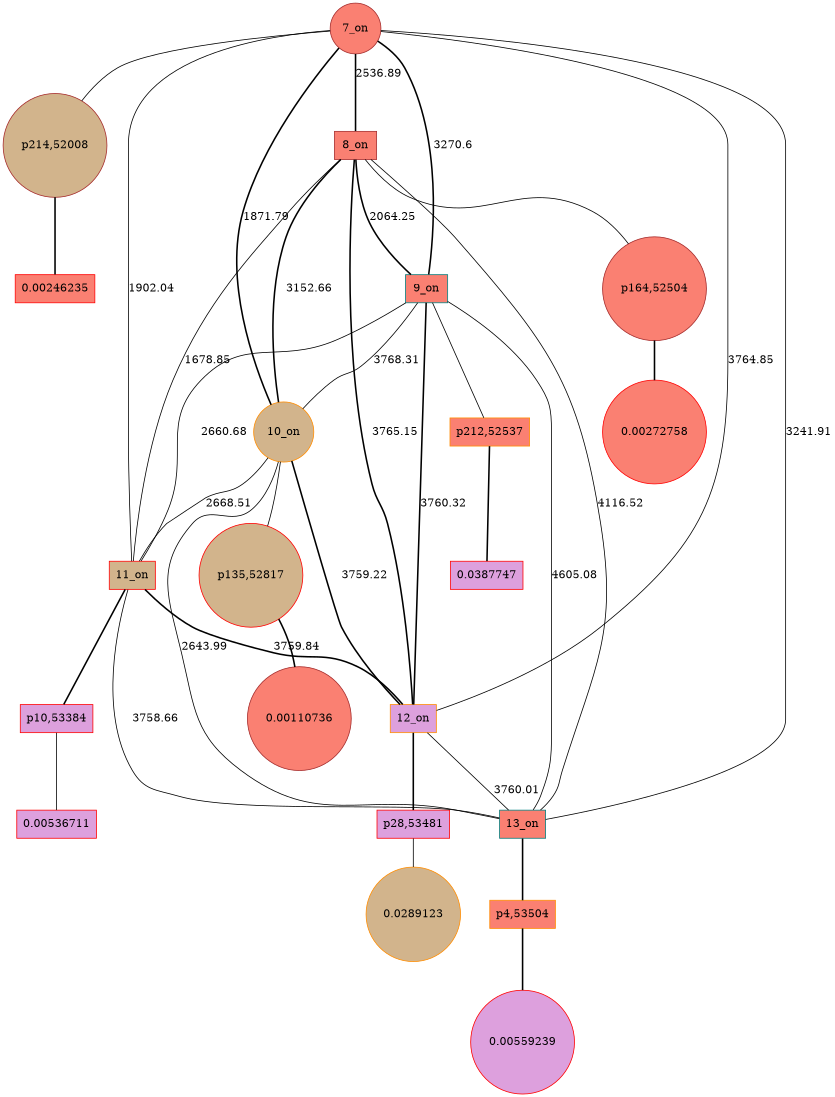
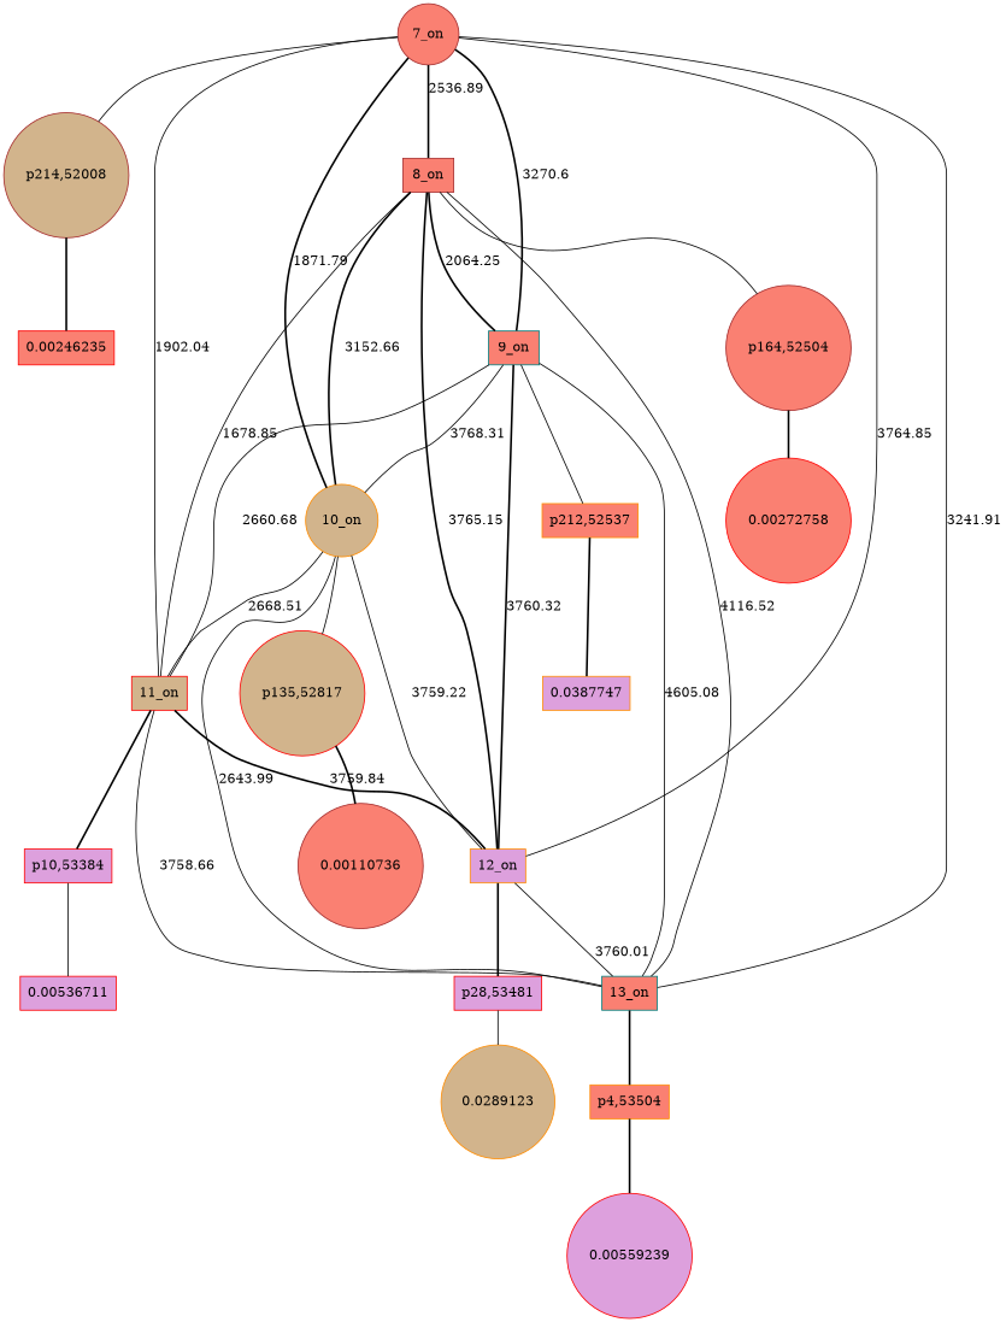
  graph {
    node [color=red fillcolor=salmon shape=box style=filled]
    edge [style=solid]
    n1 [fillcolor=plum label=0.00559239 shape=circle]
    "p4,53504" [color=darkorange]
    n3 [fillcolor=plum label=0.00536711]
    "p10,53384" [fillcolor=plum]
    n5 [color=darkorange fillcolor=tan label=0.0289123 shape=circle]
    "p28,53481" [fillcolor=plum]
    n7 [color=brown label=0.00110736 shape=circle]
    "p135,52817" [fillcolor=tan shape=circle]
    n9 [label=0.00272758 shape=circle]
    "p164,52504" [color=brown shape=circle]
-   n11 [fillcolor=plum label=0.0387747]
+   n11 [color=darkorange fillcolor=plum label=0.0387747]
    "p212,52537" [color=darkorange]
    n13 [label=0.00246235]
    n14 [color=brown fillcolor=tan label="p214,52008" shape=circle]
    "7_on" [color=brown shape=circle]
    "8_on" [color=brown]
    "9_on" [color=teal]
    "10_on" [color=darkorange fillcolor=tan shape=circle]
    "11_on" [fillcolor=tan]
    "12_on" [color=darkorange fillcolor=plum]
    "13_on" [color=teal]
    "p4,53504" -- n1 [style=bold]
    "p10,53384" -- n3
    "p28,53481" -- n5
    "p135,52817" -- n7 [style=bold]
    "p164,52504" -- n9 [style=bold]
    "p212,52537" -- n11 [style=bold]
    n14 -- n13 [style=bold]
    "7_on" -- n14
    "7_on" -- "8_on" [label=2536.89 style=bold]
    "7_on" -- "9_on" [label=3270.6 style=bold]
    "7_on" -- "10_on" [label=1871.79 style=bold]
    "7_on" -- "11_on" [label=1902.04]
    "7_on" -- "12_on" [label=3764.85]
    "7_on" -- "13_on" [label=3241.91]
    "8_on" -- "p164,52504"
    "8_on" -- "9_on" [label=2064.25 style=bold]
    "8_on" -- "10_on" [label=3152.66 style=bold]
    "8_on" -- "11_on" [label=1678.85]
    "8_on" -- "12_on" [label=3765.15 style=bold]
    "8_on" -- "13_on" [label=4116.52]
    "9_on" -- "p212,52537"
    "9_on" -- "10_on" [label=3768.31]
    "9_on" -- "11_on" [label=2660.68]
    "9_on" -- "12_on" [label=3760.32 style=bold]
    "9_on" -- "13_on" [label=4605.08]
    "10_on" -- "p135,52817"
    "10_on" -- "11_on" [label=2668.51]
-   "10_on" -- "12_on" [label=3759.22 style=bold]
+   "10_on" -- "12_on" [label=3759.22]
    "10_on" -- "13_on" [label=2643.99]
    "11_on" -- "p10,53384" [style=bold]
    "11_on" -- "12_on" [label=3759.84 style=bold]
    "11_on" -- "13_on" [label=3758.66]
    "12_on" -- "p28,53481" [style=bold]
    "12_on" -- "13_on" [label=3760.01]
    "13_on" -- "p4,53504" [style=bold]
  }
